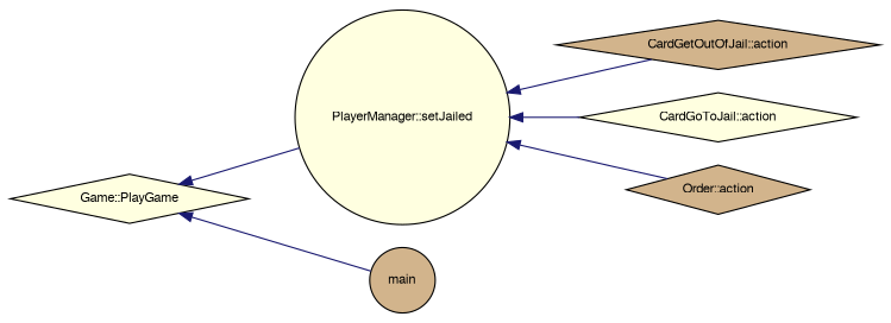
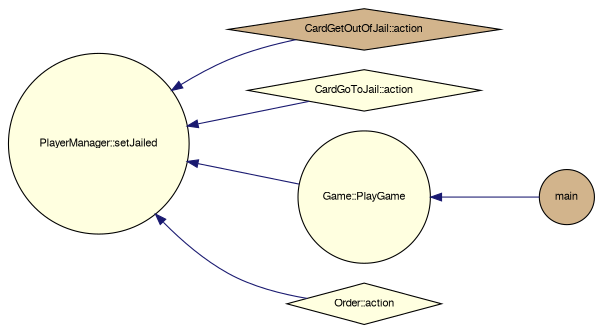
  digraph {
    rankdir=LR
    node [color=black fillcolor=lightyellow fontname=FreeSans fontsize=10 shape=diamond style=filled]
    edge [color=midnightblue dir=back fontname=FreeSans fontsize=10 labelfontname=FreeSans labelfontsize=10 style=solid]
    n1 [fontcolor=black height=0.2 label="PlayerManager::setJailed" shape=circle width=0.4]
    n2 [fillcolor=tan height=0.2 label="CardGetOutOfJail::action" width=0.4]
    n3 [height=0.2 label="CardGoToJail::action" width=0.4]
-   n4 [height=0.2 label="Game::PlayGame" width=0.4]
-   n5 [fillcolor=tan height=0.2 label="Order::action" width=0.4]
+   n4 [height=0.2 label="Game::PlayGame" shape=circle width=0.4]
+   n5 [height=0.2 label="Order::action" width=0.4]
    n6 [fillcolor=tan height=0.2 label=main shape=circle width=0.4]
    n1 -> n2
    n1 -> n3
-   n4 -> n1
+   n1 -> n4
    n1 -> n5
    n4 -> n6
  }
